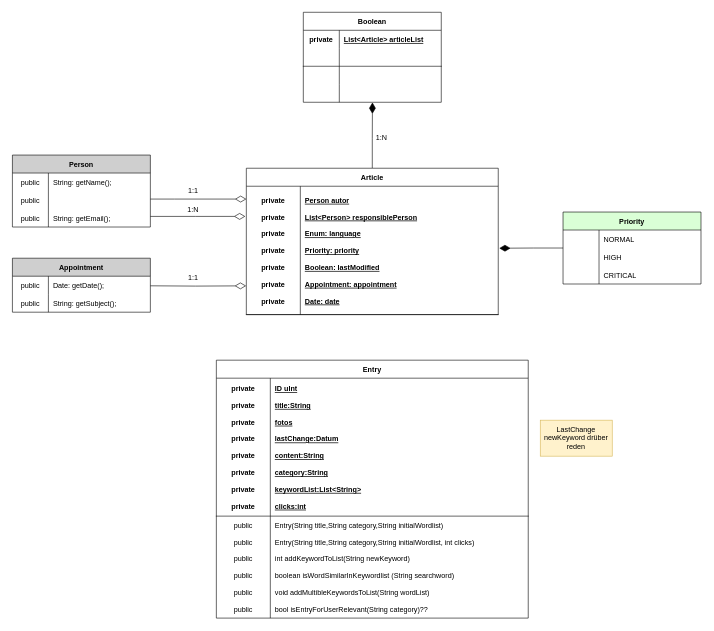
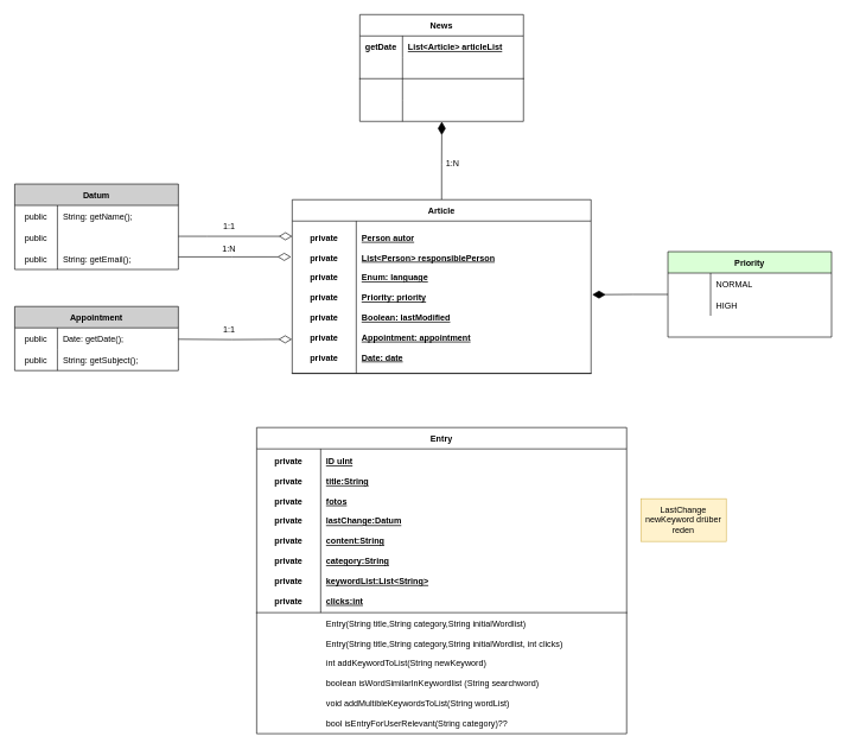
  <mxCell id="0" />
  <mxCell id="1" parent="0" />
  <mxCell id="2" value="Entry" style="shape=table;startSize=30;container=1;collapsible=1;childLayout=tableLayout;fixedRows=1;rowLines=0;fontStyle=1;align=center;resizeLast=1;" vertex="1" parent="1"><mxGeometry x="360" y="600" width="520" height="430" as="geometry" /></mxCell>
  <mxCell id="3" value="" style="shape=partialRectangle;collapsible=0;dropTarget=0;pointerEvents=0;fillColor=none;top=0;left=0;bottom=1;right=0;points=[[0,0.5],[1,0.5]];portConstraint=eastwest;" vertex="1" parent="2"><mxGeometry y="30" width="520" height="230" as="geometry" /></mxCell>
  <mxCell id="4" value="private&#10;&#10;private&#10;&#10;private&#10;&#10;private&#10;&#10;private&#10;&#10;private&#10;&#10;private&#10;&#10;private" style="shape=partialRectangle;connectable=0;fillColor=none;top=0;left=0;bottom=0;right=0;fontStyle=1;overflow=hidden;" vertex="1" parent="3"><mxGeometry width="90" height="230" as="geometry"><mxRectangle width="90" height="230" as="alternateBounds" /></mxGeometry></mxCell>
  <mxCell id="5" value="ID uInt&#10;&#10;title:String&#10;&#10;fotos&#10;&#10;lastChange:Datum&#10;&#10;content:String&#10;&#10;category:String&#10;&#10;keywordList:List&lt;String&gt;&#10;&#10;clicks:int" style="shape=partialRectangle;connectable=0;fillColor=none;top=0;left=0;bottom=0;right=0;align=left;spacingLeft=6;fontStyle=5;overflow=hidden;" vertex="1" parent="3"><mxGeometry x="90" width="430" height="230" as="geometry"><mxRectangle width="430" height="230" as="alternateBounds" /></mxGeometry></mxCell>
  <mxCell id="6" value="" style="shape=partialRectangle;collapsible=0;dropTarget=0;pointerEvents=0;fillColor=none;top=0;left=0;bottom=0;right=0;points=[[0,0.5],[1,0.5]];portConstraint=eastwest;" vertex="1" parent="2"><mxGeometry y="260" width="520" height="170" as="geometry" /></mxCell>
- <mxCell id="7" value="public&#10;&#10;public&#10;&#10;public&#10;&#10;public&#10;&#10;public&#10;&#10;public" style="shape=partialRectangle;connectable=0;fillColor=none;top=0;left=0;bottom=0;right=0;editable=1;overflow=hidden;" vertex="1" parent="6"><mxGeometry width="90" height="170" as="geometry"><mxRectangle width="90" height="170" as="alternateBounds" /></mxGeometry></mxCell>
  <mxCell id="8" value="Entry(String title,String category,String initialWordlist)&#10;&#10;Entry(String title,String category,String initialWordlist, int clicks)&#10;&#10;int addKeywordToList(String newKeyword)&#10;&#10;boolean isWordSimilarInKeywordlist (String searchword)&#10;&#10;void addMultibleKeywordsToList(String wordList)&#10;&#10;bool isEntryForUserRelevant(String category)??" style="shape=partialRectangle;connectable=0;fillColor=none;top=0;left=0;bottom=0;right=0;align=left;spacingLeft=6;overflow=hidden;" vertex="1" parent="6"><mxGeometry x="90" width="430" height="170" as="geometry"><mxRectangle width="430" height="170" as="alternateBounds" /></mxGeometry></mxCell>
  <mxCell id="9" style="edgeStyle=orthogonalEdgeStyle;rounded=0;orthogonalLoop=1;jettySize=auto;html=1;exitX=0.5;exitY=0;exitDx=0;exitDy=0;entryX=0.501;entryY=1.011;entryDx=0;entryDy=0;entryPerimeter=0;endArrow=diamondThin;endFill=1;startSize=9;endSize=16;" edge="1" parent="1" source="10" target="25"><mxGeometry relative="1" as="geometry" /></mxCell>
  <mxCell id="10" value="Article" style="shape=table;startSize=30;container=1;collapsible=1;childLayout=tableLayout;fixedRows=1;rowLines=0;fontStyle=1;align=center;resizeLast=1;" vertex="1" parent="1"><mxGeometry x="410" y="280" width="420" height="244" as="geometry" /></mxCell>
  <mxCell id="11" value="" style="shape=partialRectangle;collapsible=0;dropTarget=0;pointerEvents=0;fillColor=none;top=0;left=0;bottom=1;right=0;points=[[0,0.5],[1,0.5]];portConstraint=eastwest;" vertex="1" parent="10"><mxGeometry y="30" width="420" height="214" as="geometry" /></mxCell>
  <mxCell id="12" value="private&#10;&#10;private&#10;&#10;private&#10;&#10;private&#10;&#10;private&#10;&#10;private&#10;&#10;private" style="shape=partialRectangle;connectable=0;fillColor=none;top=0;left=0;bottom=0;right=0;fontStyle=1;overflow=hidden;" vertex="1" parent="11"><mxGeometry width="90" height="214" as="geometry"><mxRectangle width="90" height="214" as="alternateBounds" /></mxGeometry></mxCell>
  <mxCell id="13" value="Person autor&#10;&#10;List&lt;Person&gt; responsiblePerson&#10;&#10;Enum: language&#10;&#10;Priority: priority&#10;&#10;Boolean: lastModified&#10;&#10;Appointment: appointment&#10;&#10;Date: date" style="shape=partialRectangle;connectable=0;fillColor=none;top=0;left=0;bottom=0;right=0;align=left;spacingLeft=6;fontStyle=5;overflow=hidden;" vertex="1" parent="11"><mxGeometry x="90" width="330" height="214" as="geometry"><mxRectangle width="330" height="214" as="alternateBounds" /></mxGeometry></mxCell>
  <mxCell id="14" value="LastChange newKeyword drüber reden" style="whiteSpace=wrap;html=1;fillColor=#fff2cc;strokeColor=#d6b656;" vertex="1" parent="1"><mxGeometry x="900" y="700" width="120" height="60" as="geometry" /></mxCell>
- <mxCell id="15" value="Boolean" style="shape=table;startSize=30;container=1;collapsible=1;childLayout=tableLayout;fixedRows=1;rowLines=0;fontStyle=1;align=center;resizeLast=1;labelBackgroundColor=none;" vertex="1" parent="1"><mxGeometry x="505" y="20" width="230" height="150" as="geometry" /></mxCell>
+ <mxCell id="15" value="News" style="shape=table;startSize=30;container=1;collapsible=1;childLayout=tableLayout;fixedRows=1;rowLines=0;fontStyle=1;align=center;resizeLast=1;labelBackgroundColor=none;" vertex="1" parent="1"><mxGeometry x="505" y="20" width="230" height="150" as="geometry" /></mxCell>
  <mxCell id="16" value="" style="shape=partialRectangle;collapsible=0;dropTarget=0;pointerEvents=0;fillColor=none;top=0;left=0;bottom=0;right=0;points=[[0,0.5],[1,0.5]];portConstraint=eastwest;labelBackgroundColor=#FFE6CC;" vertex="1" parent="15"><mxGeometry y="30" width="230" height="30" as="geometry" /></mxCell>
- <mxCell id="17" value="private" style="shape=partialRectangle;connectable=0;fillColor=none;top=0;left=0;bottom=0;right=0;fontStyle=1;overflow=hidden;labelBackgroundColor=none;" vertex="1" parent="16"><mxGeometry width="60" height="30" as="geometry"><mxRectangle width="60" height="30" as="alternateBounds" /></mxGeometry></mxCell>
+ <mxCell id="17" value="getDate" style="shape=partialRectangle;connectable=0;fillColor=none;top=0;left=0;bottom=0;right=0;fontStyle=1;overflow=hidden;labelBackgroundColor=none;" vertex="1" parent="16"><mxGeometry width="60" height="30" as="geometry"><mxRectangle width="60" height="30" as="alternateBounds" /></mxGeometry></mxCell>
  <mxCell id="18" value="List&lt;Article&gt; articleList" style="shape=partialRectangle;connectable=0;fillColor=none;top=0;left=0;bottom=0;right=0;align=left;spacingLeft=6;fontStyle=5;overflow=hidden;labelBackgroundColor=none;" vertex="1" parent="16"><mxGeometry x="60" width="170" height="30" as="geometry"><mxRectangle width="170" height="30" as="alternateBounds" /></mxGeometry></mxCell>
  <mxCell id="19" value="" style="shape=partialRectangle;collapsible=0;dropTarget=0;pointerEvents=0;fillColor=none;top=0;left=0;bottom=1;right=0;points=[[0,0.5],[1,0.5]];portConstraint=eastwest;labelBackgroundColor=#FFE6CC;" vertex="1" parent="15"><mxGeometry y="60" width="230" height="30" as="geometry" /></mxCell>
  <mxCell id="20" value="" style="shape=partialRectangle;connectable=0;fillColor=none;top=0;left=0;bottom=0;right=0;fontStyle=1;overflow=hidden;labelBackgroundColor=#FFE6CC;" vertex="1" parent="19"><mxGeometry width="60" height="30" as="geometry"><mxRectangle width="60" height="30" as="alternateBounds" /></mxGeometry></mxCell>
  <mxCell id="21" value="" style="shape=partialRectangle;connectable=0;fillColor=none;top=0;left=0;bottom=0;right=0;align=left;spacingLeft=6;fontStyle=5;overflow=hidden;labelBackgroundColor=#FFE6CC;" vertex="1" parent="19"><mxGeometry x="60" width="170" height="30" as="geometry"><mxRectangle width="170" height="30" as="alternateBounds" /></mxGeometry></mxCell>
  <mxCell id="22" value="" style="shape=partialRectangle;collapsible=0;dropTarget=0;pointerEvents=0;fillColor=none;top=0;left=0;bottom=0;right=0;points=[[0,0.5],[1,0.5]];portConstraint=eastwest;labelBackgroundColor=#FFE6CC;" vertex="1" parent="15"><mxGeometry y="90" width="230" height="30" as="geometry" /></mxCell>
  <mxCell id="23" value="" style="shape=partialRectangle;connectable=0;fillColor=none;top=0;left=0;bottom=0;right=0;editable=1;overflow=hidden;labelBackgroundColor=#FFE6CC;" vertex="1" parent="22"><mxGeometry width="60" height="30" as="geometry"><mxRectangle width="60" height="30" as="alternateBounds" /></mxGeometry></mxCell>
  <mxCell id="24" value="" style="shape=partialRectangle;connectable=0;fillColor=none;top=0;left=0;bottom=0;right=0;align=left;spacingLeft=6;overflow=hidden;labelBackgroundColor=#FFE6CC;" vertex="1" parent="22"><mxGeometry x="60" width="170" height="30" as="geometry"><mxRectangle width="170" height="30" as="alternateBounds" /></mxGeometry></mxCell>
  <mxCell id="25" value="" style="shape=partialRectangle;collapsible=0;dropTarget=0;pointerEvents=0;fillColor=none;top=0;left=0;bottom=0;right=0;points=[[0,0.5],[1,0.5]];portConstraint=eastwest;labelBackgroundColor=#FFE6CC;" vertex="1" parent="15"><mxGeometry y="120" width="230" height="30" as="geometry" /></mxCell>
  <mxCell id="26" value="" style="shape=partialRectangle;connectable=0;fillColor=none;top=0;left=0;bottom=0;right=0;editable=1;overflow=hidden;labelBackgroundColor=#FFE6CC;" vertex="1" parent="25"><mxGeometry width="60" height="30" as="geometry"><mxRectangle width="60" height="30" as="alternateBounds" /></mxGeometry></mxCell>
  <mxCell id="27" value="" style="shape=partialRectangle;connectable=0;fillColor=none;top=0;left=0;bottom=0;right=0;align=left;spacingLeft=6;overflow=hidden;labelBackgroundColor=#FFE6CC;" vertex="1" parent="25"><mxGeometry x="60" width="170" height="30" as="geometry"><mxRectangle width="170" height="30" as="alternateBounds" /></mxGeometry></mxCell>
  <mxCell id="28" value="Appointment" style="shape=table;startSize=30;container=1;collapsible=1;childLayout=tableLayout;fixedRows=1;rowLines=0;fontStyle=1;align=center;resizeLast=1;labelBackgroundColor=none;fillColor=#CFCFCF;" vertex="1" parent="1"><mxGeometry x="20" y="430" width="230" height="90" as="geometry" /></mxCell>
  <mxCell id="29" value="" style="shape=partialRectangle;collapsible=0;dropTarget=0;pointerEvents=0;fillColor=none;top=0;left=0;bottom=0;right=0;points=[[0,0.5],[1,0.5]];portConstraint=eastwest;labelBackgroundColor=#FFE6CC;" vertex="1" parent="28"><mxGeometry y="30" width="230" height="30" as="geometry" /></mxCell>
  <mxCell id="30" value="public" style="shape=partialRectangle;connectable=0;fillColor=none;top=0;left=0;bottom=0;right=0;editable=1;overflow=hidden;labelBackgroundColor=none;" vertex="1" parent="29"><mxGeometry width="60" height="30" as="geometry"><mxRectangle width="60" height="30" as="alternateBounds" /></mxGeometry></mxCell>
  <mxCell id="31" value="Date: getDate();" style="shape=partialRectangle;connectable=0;fillColor=none;top=0;left=0;bottom=0;right=0;align=left;spacingLeft=6;overflow=hidden;labelBackgroundColor=none;" vertex="1" parent="29"><mxGeometry x="60" width="170" height="30" as="geometry"><mxRectangle width="170" height="30" as="alternateBounds" /></mxGeometry></mxCell>
  <mxCell id="32" value="" style="shape=partialRectangle;collapsible=0;dropTarget=0;pointerEvents=0;fillColor=none;top=0;left=0;bottom=0;right=0;points=[[0,0.5],[1,0.5]];portConstraint=eastwest;labelBackgroundColor=#FFE6CC;" vertex="1" parent="28"><mxGeometry y="60" width="230" height="30" as="geometry" /></mxCell>
  <mxCell id="33" value="public" style="shape=partialRectangle;connectable=0;fillColor=none;top=0;left=0;bottom=0;right=0;editable=1;overflow=hidden;labelBackgroundColor=none;fontColor=default;" vertex="1" parent="32"><mxGeometry width="60" height="30" as="geometry"><mxRectangle width="60" height="30" as="alternateBounds" /></mxGeometry></mxCell>
  <mxCell id="34" value="String: getSubject();" style="shape=partialRectangle;connectable=0;fillColor=none;top=0;left=0;bottom=0;right=0;align=left;spacingLeft=6;overflow=hidden;labelBackgroundColor=none;" vertex="1" parent="32"><mxGeometry x="60" width="170" height="30" as="geometry"><mxRectangle width="170" height="30" as="alternateBounds" /></mxGeometry></mxCell>
  <mxCell id="35" style="edgeStyle=orthogonalEdgeStyle;rounded=0;orthogonalLoop=1;jettySize=auto;html=1;entryX=-0.001;entryY=0.776;entryDx=0;entryDy=0;entryPerimeter=0;fontColor=default;endArrow=diamondThin;endFill=0;startSize=9;endSize=16;" edge="1" parent="1" target="11"><mxGeometry relative="1" as="geometry"><mxPoint x="250" y="476" as="sourcePoint" /></mxGeometry></mxCell>
- <mxCell id="36" value="Person" style="shape=table;startSize=30;container=1;collapsible=1;childLayout=tableLayout;fixedRows=1;rowLines=0;fontStyle=1;align=center;resizeLast=1;labelBackgroundColor=none;rounded=0;shadow=0;sketch=0;gradientColor=none;fillColor=#CFCFCF;" vertex="1" parent="1"><mxGeometry x="20" y="258" width="230" height="120" as="geometry" /></mxCell>
+ <mxCell id="36" value="Datum" style="shape=table;startSize=30;container=1;collapsible=1;childLayout=tableLayout;fixedRows=1;rowLines=0;fontStyle=1;align=center;resizeLast=1;labelBackgroundColor=none;rounded=0;shadow=0;sketch=0;gradientColor=none;fillColor=#CFCFCF;" vertex="1" parent="1"><mxGeometry x="20" y="258" width="230" height="120" as="geometry" /></mxCell>
  <mxCell id="37" value="" style="shape=partialRectangle;collapsible=0;dropTarget=0;pointerEvents=0;fillColor=none;top=0;left=0;bottom=0;right=0;points=[[0,0.5],[1,0.5]];portConstraint=eastwest;labelBackgroundColor=#FFE6CC;" vertex="1" parent="36"><mxGeometry y="30" width="230" height="30" as="geometry" /></mxCell>
  <mxCell id="38" value="public" style="shape=partialRectangle;connectable=0;fillColor=none;top=0;left=0;bottom=0;right=0;fontStyle=0;overflow=hidden;labelBackgroundColor=none;" vertex="1" parent="37"><mxGeometry width="60" height="30" as="geometry"><mxRectangle width="60" height="30" as="alternateBounds" /></mxGeometry></mxCell>
  <mxCell id="39" value="String: getName();" style="shape=partialRectangle;connectable=0;fillColor=none;top=0;left=0;bottom=0;right=0;align=left;spacingLeft=6;fontStyle=0;overflow=hidden;labelBackgroundColor=none;" vertex="1" parent="37"><mxGeometry x="60" width="170" height="30" as="geometry"><mxRectangle width="170" height="30" as="alternateBounds" /></mxGeometry></mxCell>
  <mxCell id="40" value="" style="shape=partialRectangle;collapsible=0;dropTarget=0;pointerEvents=0;fillColor=none;top=0;left=0;bottom=0;right=0;points=[[0,0.5],[1,0.5]];portConstraint=eastwest;labelBackgroundColor=#FFE6CC;" vertex="1" parent="36"><mxGeometry y="60" width="230" height="30" as="geometry" /></mxCell>
  <mxCell id="41" value="public" style="shape=partialRectangle;connectable=0;fillColor=none;top=0;left=0;bottom=0;right=0;editable=1;overflow=hidden;labelBackgroundColor=none;" vertex="1" parent="40"><mxGeometry width="60" height="30" as="geometry"><mxRectangle width="60" height="30" as="alternateBounds" /></mxGeometry></mxCell>
  <mxCell id="42" value="" style="shape=partialRectangle;collapsible=0;dropTarget=0;pointerEvents=0;fillColor=none;top=0;left=0;bottom=0;right=0;points=[[0,0.5],[1,0.5]];portConstraint=eastwest;labelBackgroundColor=#FFE6CC;" vertex="1" parent="36"><mxGeometry y="90" width="230" height="30" as="geometry" /></mxCell>
  <mxCell id="43" value="public" style="shape=partialRectangle;connectable=0;fillColor=none;top=0;left=0;bottom=0;right=0;editable=1;overflow=hidden;labelBackgroundColor=none;fontColor=default;" vertex="1" parent="42"><mxGeometry width="60" height="30" as="geometry"><mxRectangle width="60" height="30" as="alternateBounds" /></mxGeometry></mxCell>
  <mxCell id="44" value="String: getEmail();" style="shape=partialRectangle;connectable=0;fillColor=none;top=0;left=0;bottom=0;right=0;align=left;spacingLeft=6;overflow=hidden;labelBackgroundColor=none;" vertex="1" parent="42"><mxGeometry x="60" width="170" height="30" as="geometry"><mxRectangle width="170" height="30" as="alternateBounds" /></mxGeometry></mxCell>
  <mxCell id="45" style="edgeStyle=orthogonalEdgeStyle;rounded=0;orthogonalLoop=1;jettySize=auto;html=1;entryX=0;entryY=0.1;entryDx=0;entryDy=0;entryPerimeter=0;fontColor=default;endArrow=diamondThin;endFill=0;startSize=9;endSize=16;" edge="1" parent="1" source="40" target="11"><mxGeometry relative="1" as="geometry"><Array as="points"><mxPoint x="290" y="331" /></Array></mxGeometry></mxCell>
  <mxCell id="46" style="edgeStyle=orthogonalEdgeStyle;rounded=0;orthogonalLoop=1;jettySize=auto;html=1;fontColor=default;endArrow=diamondThin;endFill=0;startSize=9;endSize=16;entryX=-0.004;entryY=0.235;entryDx=0;entryDy=0;entryPerimeter=0;" edge="1" parent="1" source="42" target="11"><mxGeometry relative="1" as="geometry"><mxPoint x="390" y="360" as="targetPoint" /><Array as="points"><mxPoint x="325" y="360" /></Array></mxGeometry></mxCell>
  <mxCell id="47" style="edgeStyle=orthogonalEdgeStyle;rounded=0;orthogonalLoop=1;jettySize=auto;html=1;entryX=1.004;entryY=0.483;entryDx=0;entryDy=0;entryPerimeter=0;fontColor=default;endArrow=diamondThin;endFill=1;startSize=9;endSize=16;" edge="1" parent="1" source="48" target="11"><mxGeometry relative="1" as="geometry" /></mxCell>
  <mxCell id="48" value="Priority" style="shape=table;startSize=30;container=1;collapsible=1;childLayout=tableLayout;fixedRows=1;rowLines=0;fontStyle=1;align=center;resizeLast=1;labelBackgroundColor=none;rounded=0;shadow=0;sketch=0;gradientColor=none;fillColor=#DAFFD6;" vertex="1" parent="1"><mxGeometry x="938" y="353" width="230" height="120" as="geometry" /></mxCell>
  <mxCell id="49" value="" style="shape=partialRectangle;collapsible=0;dropTarget=0;pointerEvents=0;fillColor=none;top=0;left=0;bottom=0;right=0;points=[[0,0.5],[1,0.5]];portConstraint=eastwest;labelBackgroundColor=#FFE6CC;" vertex="1" parent="48"><mxGeometry y="30" width="230" height="30" as="geometry" /></mxCell>
  <mxCell id="50" value="" style="shape=partialRectangle;connectable=0;fillColor=none;top=0;left=0;bottom=0;right=0;fontStyle=0;overflow=hidden;labelBackgroundColor=none;" vertex="1" parent="49"><mxGeometry width="60" height="30" as="geometry"><mxRectangle width="60" height="30" as="alternateBounds" /></mxGeometry></mxCell>
  <mxCell id="51" value="NORMAL" style="shape=partialRectangle;connectable=0;fillColor=none;top=0;left=0;bottom=0;right=0;align=left;spacingLeft=6;fontStyle=0;overflow=hidden;labelBackgroundColor=none;" vertex="1" parent="49"><mxGeometry x="60" width="170" height="30" as="geometry"><mxRectangle width="170" height="30" as="alternateBounds" /></mxGeometry></mxCell>
  <mxCell id="52" value="" style="shape=partialRectangle;collapsible=0;dropTarget=0;pointerEvents=0;fillColor=none;top=0;left=0;bottom=0;right=0;points=[[0,0.5],[1,0.5]];portConstraint=eastwest;labelBackgroundColor=#FFE6CC;" vertex="1" parent="48"><mxGeometry y="60" width="230" height="30" as="geometry" /></mxCell>
  <mxCell id="53" value="" style="shape=partialRectangle;connectable=0;fillColor=none;top=0;left=0;bottom=0;right=0;editable=1;overflow=hidden;labelBackgroundColor=none;" vertex="1" parent="52"><mxGeometry width="60" height="30" as="geometry"><mxRectangle width="60" height="30" as="alternateBounds" /></mxGeometry></mxCell>
  <mxCell id="54" value="HIGH" style="shape=partialRectangle;connectable=0;fillColor=none;top=0;left=0;bottom=0;right=0;align=left;spacingLeft=6;overflow=hidden;labelBackgroundColor=none;" vertex="1" parent="52"><mxGeometry x="60" width="170" height="30" as="geometry"><mxRectangle width="170" height="30" as="alternateBounds" /></mxGeometry></mxCell>
  <mxCell id="55" value="" style="shape=partialRectangle;collapsible=0;dropTarget=0;pointerEvents=0;fillColor=none;top=0;left=0;bottom=0;right=0;points=[[0,0.5],[1,0.5]];portConstraint=eastwest;labelBackgroundColor=#FFE6CC;" vertex="1" parent="48"><mxGeometry y="90" width="230" height="30" as="geometry" /></mxCell>
  <mxCell id="56" value="" style="shape=partialRectangle;connectable=0;fillColor=none;top=0;left=0;bottom=0;right=0;editable=1;overflow=hidden;labelBackgroundColor=none;fontColor=default;" vertex="1" parent="55"><mxGeometry width="60" height="30" as="geometry"><mxRectangle width="60" height="30" as="alternateBounds" /></mxGeometry></mxCell>
- <mxCell id="57" value="CRITICAL" style="shape=partialRectangle;connectable=0;fillColor=none;top=0;left=0;bottom=0;right=0;align=left;spacingLeft=6;overflow=hidden;labelBackgroundColor=none;" vertex="1" parent="55"><mxGeometry x="60" width="170" height="30" as="geometry"><mxRectangle width="170" height="30" as="alternateBounds" /></mxGeometry></mxCell>
  <mxCell id="58" value="1:1" style="text;html=1;align=center;verticalAlign=middle;resizable=0;points=[];autosize=1;strokeColor=none;fillColor=none;fontColor=default;" vertex="1" parent="1"><mxGeometry x="306" y="308" width="30" height="20" as="geometry" /></mxCell>
  <mxCell id="59" value="1:N" style="text;html=1;align=center;verticalAlign=middle;resizable=0;points=[];autosize=1;strokeColor=none;fillColor=none;fontColor=default;" vertex="1" parent="1"><mxGeometry x="306" y="340" width="30" height="20" as="geometry" /></mxCell>
  <mxCell id="60" value="1:1" style="text;html=1;align=center;verticalAlign=middle;resizable=0;points=[];autosize=1;strokeColor=none;fillColor=none;fontColor=default;" vertex="1" parent="1"><mxGeometry x="306" y="453" width="30" height="20" as="geometry" /></mxCell>
  <mxCell id="61" value="1:N" style="text;html=1;align=center;verticalAlign=middle;resizable=0;points=[];autosize=1;strokeColor=none;fillColor=none;fontColor=default;" vertex="1" parent="1"><mxGeometry x="620" y="220" width="30" height="20" as="geometry" /></mxCell>
